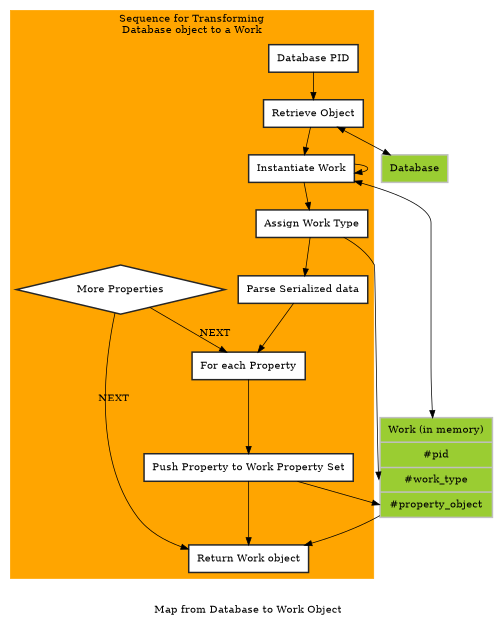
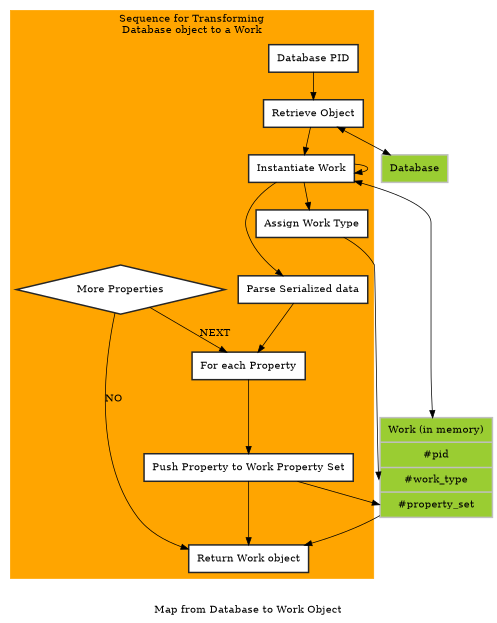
  digraph {
    compound=true
    label="Map from Database to Work Object"
    node [color=grey15 fillcolor=white margin="0.15, 0.125" penwidth=2 shape=record style=filled]
    n1 [color=grey fillcolor=olivedrab3 label=Database]
-   n2 [color=grey fillcolor=olivedrab3 label="{ <f0> Work (in memory) | <f1> #pid | <f2> #work_type | <f3> #property_object }"]
+   n2 [color=grey fillcolor=olivedrab3 label="{ <f0> Work (in memory) | <f1> #pid | <f2> #work_type | <f3> #property_set }"]
    n3 [label="Database PID"]
    n4 [label="Retrieve Object"]
    n5 [label="Instantiate Work"]
    n6 [label="Assign Work Type"]
    n7 [label="Parse Serialized data"]
    n8 [label="For each Property"]
    n9 [label="Push Property to Work Property Set"]
    n10 [label="More Properties" shape=diamond]
    n11 [label="Return Work object"]
    subgraph sub_1 {
      label=Records
      n1
      n2
    }
    subgraph cluster_2 {
      color=orange
      label="Sequence for Transforming\nDatabase object to a Work"
      style=filled
      n3
      n4
      n5
      n6
      n7
      n8
      n9
      n10
      n11
    }
    n2 -> n11
    n3 -> n4
    n4 -> n1 [dir=both]
    n4 -> n5
    n5 -> n2 [dir=both]
    n5 -> n5
    n5 -> n6
    n6 -> n2 [headport=f2]
-   n6 -> n7
+   n5 -> n7
    n7 -> n8
    n8 -> n9
    n9 -> n2 [headport=f3]
    n9 -> n11
    n10 -> n8 [label=NEXT]
-   n10 -> n11 [label=NEXT]
+   n10 -> n11 [label=NO]
  }
